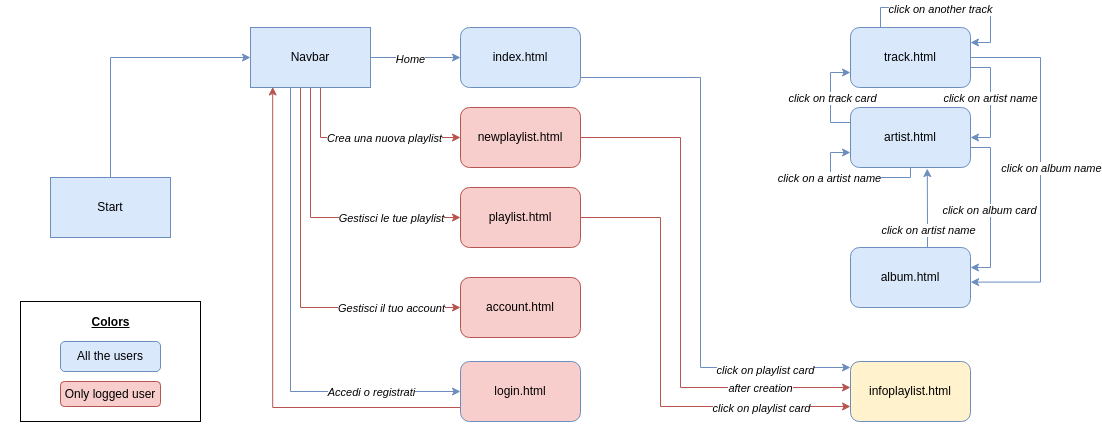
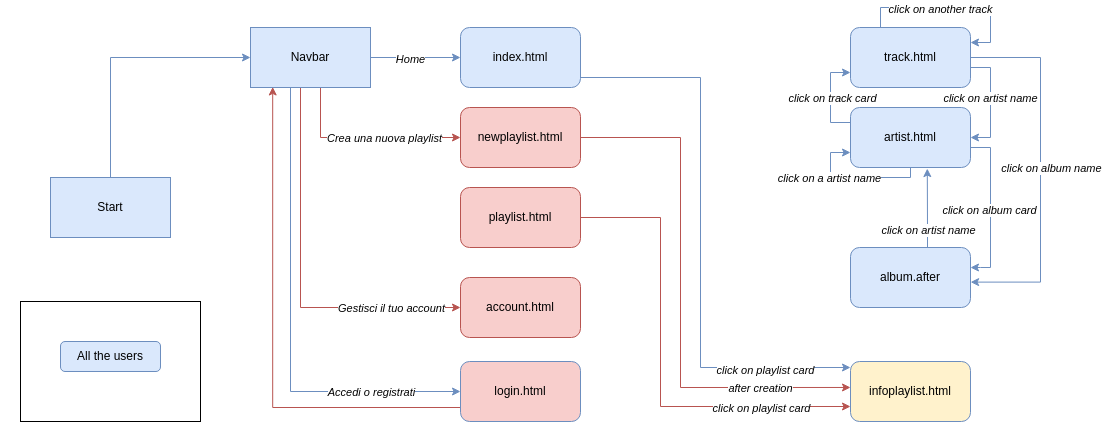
  <mxCell id="0" />
  <mxCell id="1" parent="0" />
  <mxCell id="2" style="edgeStyle=orthogonalEdgeStyle;rounded=0;orthogonalLoop=1;jettySize=auto;html=1;entryX=0;entryY=0.1;entryDx=0;entryDy=0;entryPerimeter=0;fillColor=#dae8fc;strokeColor=#6c8ebf;" edge="1" parent="1" source="4" target="24"><mxGeometry relative="1" as="geometry"><Array as="points"><mxPoint x="700" y="70" /><mxPoint x="700" y="360" /></Array></mxGeometry></mxCell>
  <mxCell id="3" value="click on playlist card" style="edgeLabel;html=1;align=center;verticalAlign=middle;resizable=0;points=[];fontStyle=2" vertex="1" connectable="0" parent="2"><mxGeometry x="0.754" y="-2" relative="1" as="geometry"><mxPoint x="-17" as="offset" /></mxGeometry></mxCell>
  <mxCell id="4" value="index.html" style="rounded=1;whiteSpace=wrap;html=1;fillColor=#dae8fc;strokeColor=#6c8ebf;" vertex="1" parent="1"><mxGeometry x="460" y="20" width="120" height="60" as="geometry" /></mxCell>
  <mxCell id="5" style="edgeStyle=orthogonalEdgeStyle;rounded=0;orthogonalLoop=1;jettySize=auto;html=1;entryX=0;entryY=0.433;entryDx=0;entryDy=0;entryPerimeter=0;fillColor=#f8cecc;strokeColor=#b85450;" edge="1" parent="1" source="7" target="24"><mxGeometry relative="1" as="geometry"><Array as="points"><mxPoint x="680" y="130" /><mxPoint x="680" y="380" /></Array></mxGeometry></mxCell>
  <mxCell id="6" value="after creation" style="edgeLabel;html=1;align=center;verticalAlign=middle;resizable=0;points=[];fontStyle=2" vertex="1" connectable="0" parent="5"><mxGeometry x="0.696" y="-1" relative="1" as="geometry"><mxPoint x="-12" as="offset" /></mxGeometry></mxCell>
  <mxCell id="7" value="newplaylist.html" style="rounded=1;whiteSpace=wrap;html=1;fillColor=#f8cecc;strokeColor=#b85450;" vertex="1" parent="1"><mxGeometry x="460" y="100" width="120" height="60" as="geometry" /></mxCell>
  <mxCell id="8" value="account.html" style="rounded=1;whiteSpace=wrap;html=1;fillColor=#f8cecc;strokeColor=#b85450;" vertex="1" parent="1"><mxGeometry x="460" y="270" width="120" height="60" as="geometry" /></mxCell>
  <mxCell id="9" style="edgeStyle=orthogonalEdgeStyle;rounded=0;orthogonalLoop=1;jettySize=auto;html=1;entryX=1;entryY=0.334;entryDx=0;entryDy=0;entryPerimeter=0;fillColor=#dae8fc;strokeColor=#6c8ebf;" edge="1" parent="1" source="13" target="27"><mxGeometry relative="1" as="geometry"><Array as="points"><mxPoint x="990" y="140" /><mxPoint x="990" y="260" /><mxPoint x="980" y="260" /><mxPoint x="980" y="260" /></Array></mxGeometry></mxCell>
  <mxCell id="10" value="click on album card" style="edgeLabel;html=1;align=center;verticalAlign=middle;resizable=0;points=[];fontStyle=2" vertex="1" connectable="0" parent="9"><mxGeometry x="0.112" y="-2" relative="1" as="geometry"><mxPoint y="-7" as="offset" /></mxGeometry></mxCell>
  <mxCell id="11" style="edgeStyle=orthogonalEdgeStyle;rounded=0;orthogonalLoop=1;jettySize=auto;html=1;entryX=0;entryY=0.75;entryDx=0;entryDy=0;exitX=0;exitY=0.25;exitDx=0;exitDy=0;fillColor=#dae8fc;strokeColor=#6c8ebf;" edge="1" parent="1" source="13" target="21"><mxGeometry relative="1" as="geometry" /></mxCell>
  <mxCell id="12" value="click on track card" style="edgeLabel;html=1;align=center;verticalAlign=middle;resizable=0;points=[];fontStyle=2" vertex="1" connectable="0" parent="11"><mxGeometry x="0.088" y="-1" relative="1" as="geometry"><mxPoint y="4" as="offset" /></mxGeometry></mxCell>
  <mxCell id="13" value="artist.html" style="rounded=1;whiteSpace=wrap;html=1;fillColor=#dae8fc;strokeColor=#6c8ebf;" vertex="1" parent="1"><mxGeometry x="850" y="100" width="120" height="60" as="geometry" /></mxCell>
  <mxCell id="14" style="edgeStyle=orthogonalEdgeStyle;rounded=0;orthogonalLoop=1;jettySize=auto;html=1;entryX=0;entryY=0.75;entryDx=0;entryDy=0;fillColor=#f8cecc;strokeColor=#b85450;" edge="1" parent="1" source="16" target="24"><mxGeometry relative="1" as="geometry"><Array as="points"><mxPoint x="660" y="210" /><mxPoint x="660" y="399" /></Array></mxGeometry></mxCell>
  <mxCell id="15" value="click on playlist card" style="edgeLabel;html=1;align=center;verticalAlign=middle;resizable=0;points=[];fontStyle=2" vertex="1" connectable="0" parent="14"><mxGeometry x="0.56" y="-1" relative="1" as="geometry"><mxPoint x="11" as="offset" /></mxGeometry></mxCell>
  <mxCell id="16" value="playlist.html" style="rounded=1;whiteSpace=wrap;html=1;fillColor=#f8cecc;strokeColor=#b85450;" vertex="1" parent="1"><mxGeometry x="460" y="180" width="120" height="60" as="geometry" /></mxCell>
  <mxCell id="17" style="edgeStyle=orthogonalEdgeStyle;rounded=0;orthogonalLoop=1;jettySize=auto;html=1;entryX=1;entryY=0.5;entryDx=0;entryDy=0;fillColor=#dae8fc;strokeColor=#6c8ebf;" edge="1" parent="1" source="21" target="13"><mxGeometry relative="1" as="geometry"><Array as="points"><mxPoint x="990" y="60" /><mxPoint x="990" y="130" /></Array></mxGeometry></mxCell>
  <mxCell id="18" value="click on artist name" style="edgeLabel;html=1;align=center;verticalAlign=middle;resizable=0;points=[];fontStyle=2" vertex="1" connectable="0" parent="17"><mxGeometry x="-0.003" y="-1" relative="1" as="geometry"><mxPoint y="-5" as="offset" /></mxGeometry></mxCell>
  <mxCell id="19" style="edgeStyle=orthogonalEdgeStyle;rounded=0;orthogonalLoop=1;jettySize=auto;html=1;entryX=1.001;entryY=0.577;entryDx=0;entryDy=0;entryPerimeter=0;fillColor=#dae8fc;strokeColor=#6c8ebf;" edge="1" parent="1" target="27"><mxGeometry relative="1" as="geometry"><mxPoint x="970" y="45" as="sourcePoint" /><Array as="points"><mxPoint x="970" y="50" /><mxPoint x="1040" y="50" /><mxPoint x="1040" y="275" /><mxPoint x="970" y="275" /></Array></mxGeometry></mxCell>
  <mxCell id="20" value="click on album name" style="edgeLabel;html=1;align=center;verticalAlign=middle;resizable=0;points=[];fontStyle=2" vertex="1" connectable="0" parent="19"><mxGeometry x="0.0" relative="1" as="geometry"><mxPoint x="10" as="offset" /></mxGeometry></mxCell>
  <mxCell id="21" value="track.html" style="rounded=1;whiteSpace=wrap;html=1;fillColor=#dae8fc;strokeColor=#6c8ebf;" vertex="1" parent="1"><mxGeometry x="850" y="20" width="120" height="60" as="geometry" /></mxCell>
  <mxCell id="22" style="edgeStyle=orthogonalEdgeStyle;rounded=0;orthogonalLoop=1;jettySize=auto;html=1;entryX=0.185;entryY=0.991;entryDx=0;entryDy=0;entryPerimeter=0;fillColor=#f8cecc;strokeColor=#b85450;" edge="1" parent="1" source="23" target="38"><mxGeometry relative="1" as="geometry"><Array as="points"><mxPoint x="272" y="400" /></Array></mxGeometry></mxCell>
  <mxCell id="23" value="login.html" style="rounded=1;whiteSpace=wrap;html=1;fillColor=#f8cecc;strokeColor=#6c8ebf;" vertex="1" parent="1"><mxGeometry x="460" y="354" width="120" height="60" as="geometry" /></mxCell>
  <mxCell id="24" value="infoplaylist.html" style="rounded=1;whiteSpace=wrap;html=1;fillColor=#fff2cc;strokeColor=#6c8ebf;" vertex="1" parent="1"><mxGeometry x="850" y="354" width="120" height="60" as="geometry" /></mxCell>
  <mxCell id="25" style="edgeStyle=orthogonalEdgeStyle;rounded=0;orthogonalLoop=1;jettySize=auto;html=1;entryX=0.64;entryY=1.018;entryDx=0;entryDy=0;entryPerimeter=0;fillColor=#dae8fc;strokeColor=#6c8ebf;" edge="1" parent="1" source="27" target="13"><mxGeometry relative="1" as="geometry"><Array as="points"><mxPoint x="927" y="220" /><mxPoint x="927" y="220" /></Array></mxGeometry></mxCell>
  <mxCell id="26" value="click on artist name" style="edgeLabel;html=1;align=center;verticalAlign=middle;resizable=0;points=[];fontStyle=2" vertex="1" connectable="0" parent="25"><mxGeometry x="-0.539" relative="1" as="geometry"><mxPoint as="offset" /></mxGeometry></mxCell>
- <mxCell id="27" value="album.html" style="rounded=1;whiteSpace=wrap;html=1;fillColor=#dae8fc;strokeColor=#6c8ebf;" vertex="1" parent="1"><mxGeometry x="850" y="240" width="120" height="60" as="geometry" /></mxCell>
+ <mxCell id="27" value="album.after" style="rounded=1;whiteSpace=wrap;html=1;fillColor=#dae8fc;strokeColor=#6c8ebf;" vertex="1" parent="1"><mxGeometry x="850" y="240" width="120" height="60" as="geometry" /></mxCell>
  <mxCell id="28" style="edgeStyle=orthogonalEdgeStyle;rounded=0;orthogonalLoop=1;jettySize=auto;html=1;entryX=0;entryY=0.5;entryDx=0;entryDy=0;fillColor=#dae8fc;strokeColor=#6c8ebf;" edge="1" parent="1" source="38" target="4"><mxGeometry relative="1" as="geometry" /></mxCell>
  <mxCell id="29" value="Home" style="edgeLabel;html=1;align=center;verticalAlign=middle;resizable=0;points=[];fontStyle=2" vertex="1" connectable="0" parent="28"><mxGeometry x="-0.135" y="-1" relative="1" as="geometry"><mxPoint as="offset" /></mxGeometry></mxCell>
  <mxCell id="30" style="edgeStyle=orthogonalEdgeStyle;rounded=0;orthogonalLoop=1;jettySize=auto;html=1;entryX=0;entryY=0.5;entryDx=0;entryDy=0;fillColor=#f8cecc;strokeColor=#b85450;" edge="1" parent="1" source="38" target="7"><mxGeometry relative="1" as="geometry"><Array as="points"><mxPoint x="320" y="130" /></Array></mxGeometry></mxCell>
  <mxCell id="31" value="Crea una nuova playlist" style="edgeLabel;html=1;align=center;verticalAlign=middle;resizable=0;points=[];fontStyle=2" vertex="1" connectable="0" parent="30"><mxGeometry x="0.371" y="-2" relative="1" as="geometry"><mxPoint x="-17" y="-2" as="offset" /></mxGeometry></mxCell>
- <mxCell id="32" style="edgeStyle=orthogonalEdgeStyle;rounded=0;orthogonalLoop=1;jettySize=auto;html=1;entryX=0;entryY=0.5;entryDx=0;entryDy=0;fillColor=#f8cecc;strokeColor=#b85450;" edge="1" parent="1" source="38" target="16"><mxGeometry relative="1" as="geometry"><Array as="points"><mxPoint x="310" y="210" /></Array></mxGeometry></mxCell>
- <mxCell id="33" value="Gestisci le tue playlist" style="edgeLabel;html=1;align=center;verticalAlign=middle;resizable=0;points=[];fontStyle=2" vertex="1" connectable="0" parent="32"><mxGeometry x="0.386" y="3" relative="1" as="geometry"><mxPoint x="16" y="3" as="offset" /></mxGeometry></mxCell>
  <mxCell id="34" style="edgeStyle=orthogonalEdgeStyle;rounded=0;orthogonalLoop=1;jettySize=auto;html=1;entryX=0;entryY=0.5;entryDx=0;entryDy=0;fillColor=#f8cecc;strokeColor=#b85450;" edge="1" parent="1" source="38" target="8"><mxGeometry relative="1" as="geometry"><Array as="points"><mxPoint x="300" y="300" /></Array></mxGeometry></mxCell>
  <mxCell id="35" value="Gestisci il tuo account" style="edgeLabel;html=1;align=center;verticalAlign=middle;resizable=0;points=[];fontStyle=2" vertex="1" connectable="0" parent="34"><mxGeometry x="0.442" y="3" relative="1" as="geometry"><mxPoint x="36" y="3" as="offset" /></mxGeometry></mxCell>
  <mxCell id="36" style="edgeStyle=orthogonalEdgeStyle;rounded=0;orthogonalLoop=1;jettySize=auto;html=1;entryX=0;entryY=0.5;entryDx=0;entryDy=0;fillColor=#dae8fc;strokeColor=#6c8ebf;" edge="1" parent="1" source="38" target="23"><mxGeometry relative="1" as="geometry"><Array as="points"><mxPoint x="290" y="384" /></Array></mxGeometry></mxCell>
  <mxCell id="37" value="Accedi o registrati" style="edgeLabel;html=1;align=center;verticalAlign=middle;resizable=0;points=[];fontStyle=2" vertex="1" connectable="0" parent="36"><mxGeometry x="0.697" y="2" relative="1" as="geometry"><mxPoint x="-18" y="2" as="offset" /></mxGeometry></mxCell>
  <mxCell id="38" value="Navbar" style="whiteSpace=wrap;html=1;fillColor=#dae8fc;strokeColor=#6c8ebf;" vertex="1" parent="1"><mxGeometry x="250" y="20" width="120" height="60" as="geometry" /></mxCell>
  <mxCell id="39" style="edgeStyle=orthogonalEdgeStyle;rounded=0;orthogonalLoop=1;jettySize=auto;html=1;entryX=0;entryY=0.5;entryDx=0;entryDy=0;fillColor=#dae8fc;strokeColor=#6c8ebf;" edge="1" parent="1" source="40" target="38"><mxGeometry relative="1" as="geometry"><Array as="points"><mxPoint x="110" y="50" /></Array></mxGeometry></mxCell>
  <mxCell id="40" value="Start" style="whiteSpace=wrap;html=1;fillColor=#dae8fc;strokeColor=#6c8ebf;" vertex="1" parent="1"><mxGeometry x="50" y="170" width="120" height="60" as="geometry" /></mxCell>
  <mxCell id="41" style="edgeStyle=orthogonalEdgeStyle;rounded=0;orthogonalLoop=1;jettySize=auto;html=1;entryX=1;entryY=0.25;entryDx=0;entryDy=0;exitX=0.25;exitY=0;exitDx=0;exitDy=0;fillColor=#dae8fc;strokeColor=#6c8ebf;" edge="1" parent="1" source="21" target="21"><mxGeometry relative="1" as="geometry" /></mxCell>
  <mxCell id="42" value="click on another track" style="edgeLabel;html=1;align=center;verticalAlign=middle;resizable=0;points=[];fontStyle=2" vertex="1" connectable="0" parent="41"><mxGeometry x="-0.149" y="-1" relative="1" as="geometry"><mxPoint as="offset" /></mxGeometry></mxCell>
  <mxCell id="43" style="edgeStyle=orthogonalEdgeStyle;rounded=0;orthogonalLoop=1;jettySize=auto;html=1;entryX=0;entryY=0.75;entryDx=0;entryDy=0;exitX=0.5;exitY=1;exitDx=0;exitDy=0;fillColor=#dae8fc;strokeColor=#6c8ebf;" edge="1" parent="1" source="13" target="13"><mxGeometry relative="1" as="geometry"><Array as="points"><mxPoint x="910" y="170" /><mxPoint x="830" y="170" /><mxPoint x="830" y="145" /></Array></mxGeometry></mxCell>
  <mxCell id="44" value="click on a artist name" style="edgeLabel;html=1;align=center;verticalAlign=middle;resizable=0;points=[];fontStyle=2" vertex="1" connectable="0" parent="43"><mxGeometry x="0.541" y="2" relative="1" as="geometry"><mxPoint y="14" as="offset" /></mxGeometry></mxCell>
  <mxCell id="45" value="" style="whiteSpace=wrap;html=1;" vertex="1" parent="1"><mxGeometry x="20" y="294" width="180" height="120" as="geometry" /></mxCell>
- <mxCell id="46" value="Colors" style="text;html=1;align=center;verticalAlign=middle;resizable=0;points=[];autosize=1;strokeColor=none;fillColor=none;fontStyle=5" vertex="1" parent="1"><mxGeometry x="80" y="300" width="60" height="30" as="geometry" /></mxCell>
- <mxCell id="47" value="Only logged user" style="rounded=1;whiteSpace=wrap;html=1;fillColor=#f8cecc;strokeColor=#b85450;" vertex="1" parent="1"><mxGeometry x="60" y="374" width="100" height="25" as="geometry" /></mxCell>
  <mxCell id="48" value="All the users" style="rounded=1;whiteSpace=wrap;html=1;fillColor=#dae8fc;strokeColor=#6c8ebf;" vertex="1" parent="1"><mxGeometry x="60" y="334" width="100" height="30" as="geometry" /></mxCell>
